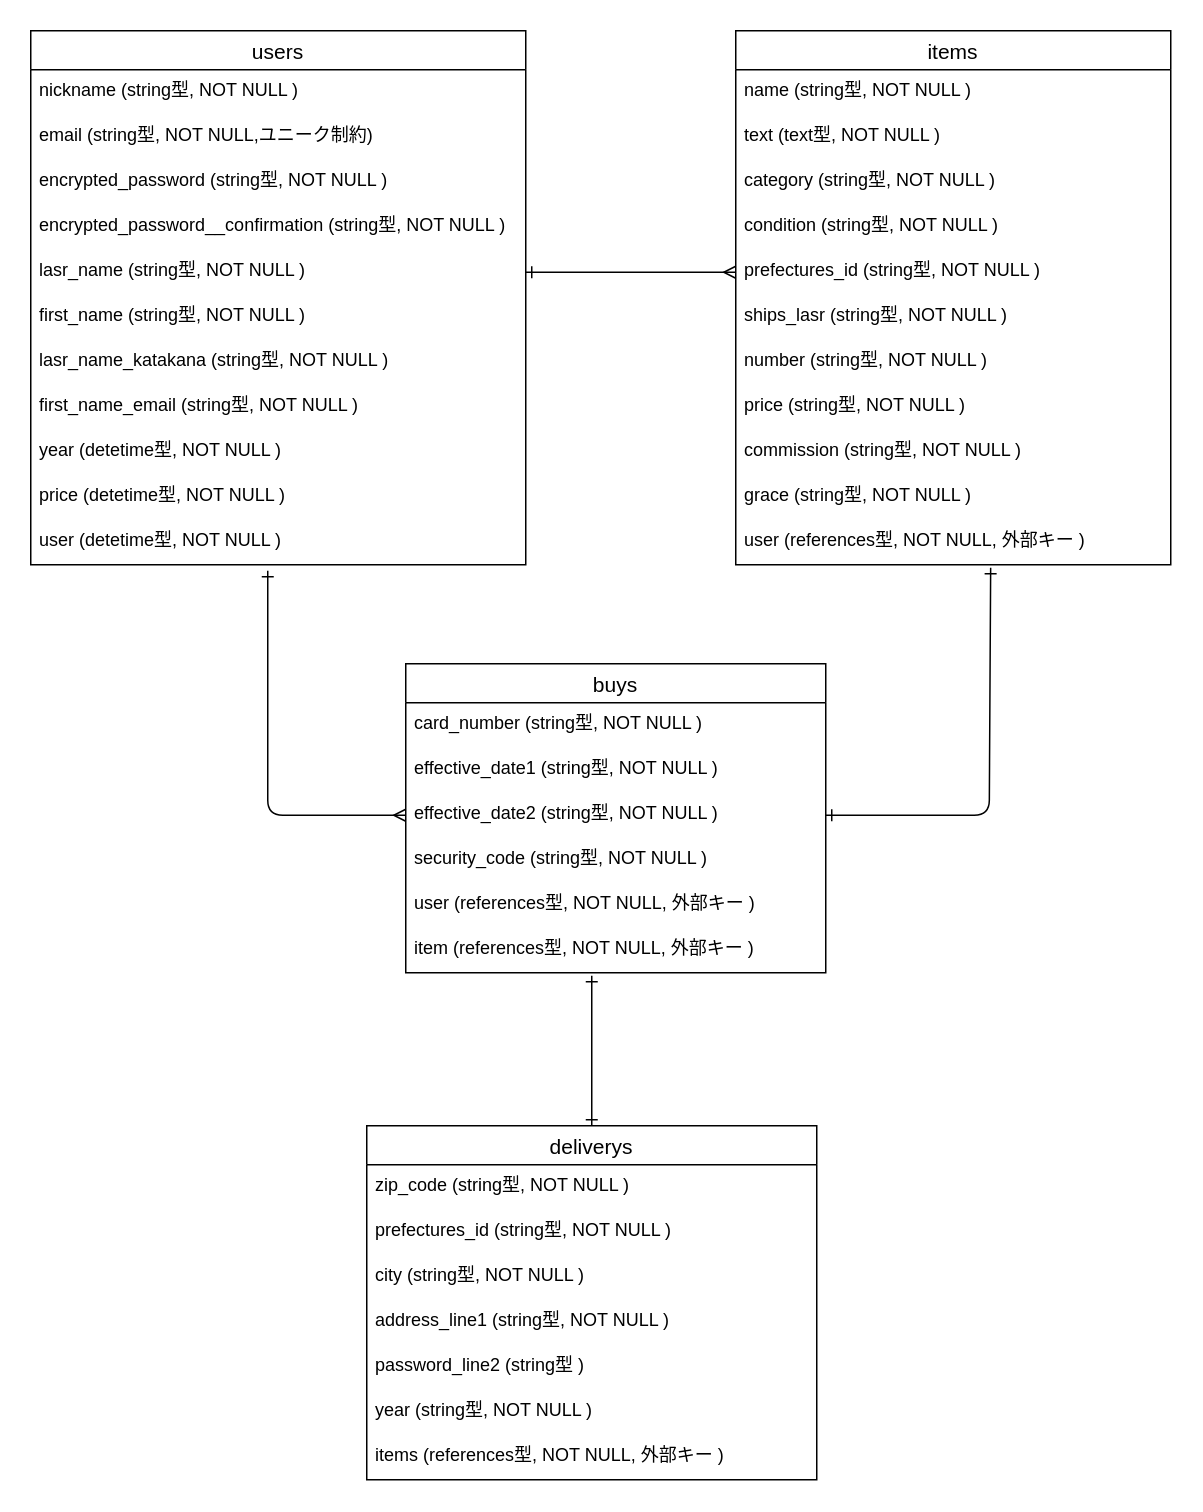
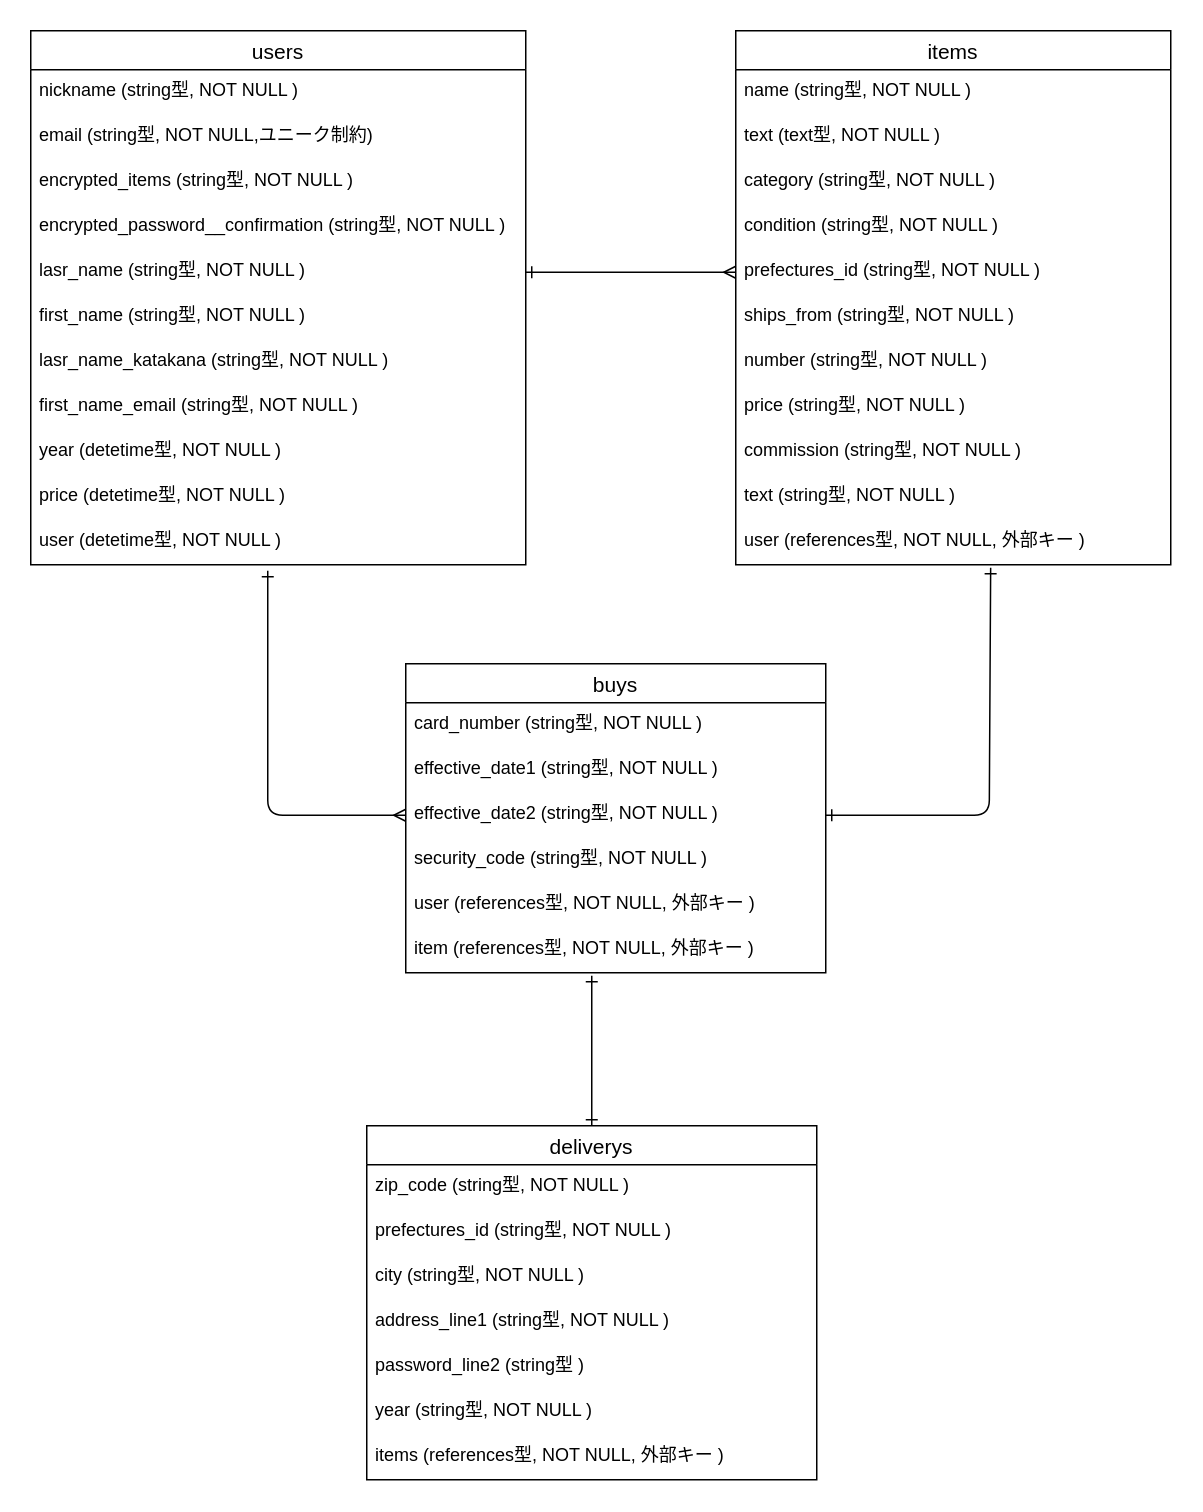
  <mxCell id="0" />
  <mxCell id="1" parent="0" />
  <mxCell id="2" value="users" style="swimlane;fontStyle=0;childLayout=stackLayout;horizontal=1;startSize=26;horizontalStack=0;resizeParent=1;resizeParentMax=0;resizeLast=0;collapsible=1;marginBottom=0;align=center;fontSize=14;spacing=2;" parent="1" vertex="1"><mxGeometry x="20" y="20" width="330" height="356" as="geometry" /></mxCell>
  <mxCell id="3" value="nickname (string型, NOT NULL )" style="text;strokeColor=none;fillColor=none;spacingLeft=4;spacingRight=4;overflow=hidden;rotatable=0;points=[[0,0.5],[1,0.5]];portConstraint=eastwest;fontSize=12;" parent="2" vertex="1"><mxGeometry y="26" width="330" height="30" as="geometry" /></mxCell>
  <mxCell id="4" value="email (string型, NOT NULL,ユニーク制約)" style="text;strokeColor=none;fillColor=none;spacingLeft=4;spacingRight=4;overflow=hidden;rotatable=0;points=[[0,0.5],[1,0.5]];portConstraint=eastwest;fontSize=12;" parent="2" vertex="1"><mxGeometry y="56" width="330" height="30" as="geometry" /></mxCell>
- <mxCell id="5" value="encrypted_password (string型, NOT NULL )" style="text;strokeColor=none;fillColor=none;spacingLeft=4;spacingRight=4;overflow=hidden;rotatable=0;points=[[0,0.5],[1,0.5]];portConstraint=eastwest;fontSize=12;" parent="2" vertex="1"><mxGeometry y="86" width="330" height="30" as="geometry" /></mxCell>
+ <mxCell id="5" value="encrypted_items (string型, NOT NULL )" style="text;strokeColor=none;fillColor=none;spacingLeft=4;spacingRight=4;overflow=hidden;rotatable=0;points=[[0,0.5],[1,0.5]];portConstraint=eastwest;fontSize=12;" parent="2" vertex="1"><mxGeometry y="86" width="330" height="30" as="geometry" /></mxCell>
  <mxCell id="6" value="encrypted_password__confirmation (string型, NOT NULL )" style="text;strokeColor=none;fillColor=none;spacingLeft=4;spacingRight=4;overflow=hidden;rotatable=0;points=[[0,0.5],[1,0.5]];portConstraint=eastwest;fontSize=12;" vertex="1" parent="2"><mxGeometry y="116" width="330" height="30" as="geometry" /></mxCell>
  <mxCell id="7" value="lasr_name (string型, NOT NULL )" style="text;strokeColor=none;fillColor=none;spacingLeft=4;spacingRight=4;overflow=hidden;rotatable=0;points=[[0,0.5],[1,0.5]];portConstraint=eastwest;fontSize=12;" parent="2" vertex="1"><mxGeometry y="146" width="330" height="30" as="geometry" /></mxCell>
  <mxCell id="8" value="first_name (string型, NOT NULL )" style="text;strokeColor=none;fillColor=none;spacingLeft=4;spacingRight=4;overflow=hidden;rotatable=0;points=[[0,0.5],[1,0.5]];portConstraint=eastwest;fontSize=12;" vertex="1" parent="2"><mxGeometry y="176" width="330" height="30" as="geometry" /></mxCell>
  <mxCell id="9" value="lasr_name_katakana (string型, NOT NULL )" style="text;strokeColor=none;fillColor=none;spacingLeft=4;spacingRight=4;overflow=hidden;rotatable=0;points=[[0,0.5],[1,0.5]];portConstraint=eastwest;fontSize=12;" vertex="1" parent="2"><mxGeometry y="206" width="330" height="30" as="geometry" /></mxCell>
  <mxCell id="10" value="first_name_email (string型, NOT NULL )" style="text;strokeColor=none;fillColor=none;spacingLeft=4;spacingRight=4;overflow=hidden;rotatable=0;points=[[0,0.5],[1,0.5]];portConstraint=eastwest;fontSize=12;" parent="2" vertex="1"><mxGeometry y="236" width="330" height="30" as="geometry" /></mxCell>
  <mxCell id="11" value="year (detetime型, NOT NULL )" style="text;strokeColor=none;fillColor=none;spacingLeft=4;spacingRight=4;overflow=hidden;rotatable=0;points=[[0,0.5],[1,0.5]];portConstraint=eastwest;fontSize=12;" parent="2" vertex="1"><mxGeometry y="266" width="330" height="30" as="geometry" /></mxCell>
  <mxCell id="12" value="price (detetime型, NOT NULL )" style="text;strokeColor=none;fillColor=none;spacingLeft=4;spacingRight=4;overflow=hidden;rotatable=0;points=[[0,0.5],[1,0.5]];portConstraint=eastwest;fontSize=12;" vertex="1" parent="2"><mxGeometry y="296" width="330" height="30" as="geometry" /></mxCell>
  <mxCell id="13" value="user (detetime型, NOT NULL )" style="text;strokeColor=none;fillColor=none;spacingLeft=4;spacingRight=4;overflow=hidden;rotatable=0;points=[[0,0.5],[1,0.5]];portConstraint=eastwest;fontSize=12;" vertex="1" parent="2"><mxGeometry y="326" width="330" height="30" as="geometry" /></mxCell>
  <mxCell id="14" value="items" style="swimlane;fontStyle=0;childLayout=stackLayout;horizontal=1;startSize=26;horizontalStack=0;resizeParent=1;resizeParentMax=0;resizeLast=0;collapsible=1;marginBottom=0;align=center;fontSize=14;" parent="1" vertex="1"><mxGeometry x="490" y="20" width="290" height="356" as="geometry" /></mxCell>
  <mxCell id="15" value="name (string型, NOT NULL )" style="text;strokeColor=none;fillColor=none;spacingLeft=4;spacingRight=4;overflow=hidden;rotatable=0;points=[[0,0.5],[1,0.5]];portConstraint=eastwest;fontSize=12;" parent="14" vertex="1"><mxGeometry y="26" width="290" height="30" as="geometry" /></mxCell>
  <mxCell id="16" value="text (text型, NOT NULL )" style="text;strokeColor=none;fillColor=none;spacingLeft=4;spacingRight=4;overflow=hidden;rotatable=0;points=[[0,0.5],[1,0.5]];portConstraint=eastwest;fontSize=12;" parent="14" vertex="1"><mxGeometry y="56" width="290" height="30" as="geometry" /></mxCell>
  <mxCell id="17" value="category (string型, NOT NULL )" style="text;strokeColor=none;fillColor=none;spacingLeft=4;spacingRight=4;overflow=hidden;rotatable=0;points=[[0,0.5],[1,0.5]];portConstraint=eastwest;fontSize=12;" parent="14" vertex="1"><mxGeometry y="86" width="290" height="30" as="geometry" /></mxCell>
  <mxCell id="18" value="condition (string型, NOT NULL )" style="text;strokeColor=none;fillColor=none;spacingLeft=4;spacingRight=4;overflow=hidden;rotatable=0;points=[[0,0.5],[1,0.5]];portConstraint=eastwest;fontSize=12;" parent="14" vertex="1"><mxGeometry y="116" width="290" height="30" as="geometry" /></mxCell>
  <mxCell id="19" value="prefectures_id (string型, NOT NULL )" style="text;strokeColor=none;fillColor=none;spacingLeft=4;spacingRight=4;overflow=hidden;rotatable=0;points=[[0,0.5],[1,0.5]];portConstraint=eastwest;fontSize=12;" parent="14" vertex="1"><mxGeometry y="146" width="290" height="30" as="geometry" /></mxCell>
- <mxCell id="20" value="ships_lasr (string型, NOT NULL )" style="text;strokeColor=none;fillColor=none;spacingLeft=4;spacingRight=4;overflow=hidden;rotatable=0;points=[[0,0.5],[1,0.5]];portConstraint=eastwest;fontSize=12;" parent="14" vertex="1"><mxGeometry y="176" width="290" height="30" as="geometry" /></mxCell>
+ <mxCell id="20" value="ships_from (string型, NOT NULL )" style="text;strokeColor=none;fillColor=none;spacingLeft=4;spacingRight=4;overflow=hidden;rotatable=0;points=[[0,0.5],[1,0.5]];portConstraint=eastwest;fontSize=12;" parent="14" vertex="1"><mxGeometry y="176" width="290" height="30" as="geometry" /></mxCell>
  <mxCell id="21" value="number (string型, NOT NULL )" style="text;strokeColor=none;fillColor=none;spacingLeft=4;spacingRight=4;overflow=hidden;rotatable=0;points=[[0,0.5],[1,0.5]];portConstraint=eastwest;fontSize=12;" parent="14" vertex="1"><mxGeometry y="206" width="290" height="30" as="geometry" /></mxCell>
  <mxCell id="22" value="price (string型, NOT NULL )" style="text;strokeColor=none;fillColor=none;spacingLeft=4;spacingRight=4;overflow=hidden;rotatable=0;points=[[0,0.5],[1,0.5]];portConstraint=eastwest;fontSize=12;" parent="14" vertex="1"><mxGeometry y="236" width="290" height="30" as="geometry" /></mxCell>
  <mxCell id="23" value="commission (string型, NOT NULL )" style="text;strokeColor=none;fillColor=none;spacingLeft=4;spacingRight=4;overflow=hidden;rotatable=0;points=[[0,0.5],[1,0.5]];portConstraint=eastwest;fontSize=12;" parent="14" vertex="1"><mxGeometry y="266" width="290" height="30" as="geometry" /></mxCell>
- <mxCell id="24" value="grace (string型, NOT NULL )" style="text;strokeColor=none;fillColor=none;spacingLeft=4;spacingRight=4;overflow=hidden;rotatable=0;points=[[0,0.5],[1,0.5]];portConstraint=eastwest;fontSize=12;" parent="14" vertex="1"><mxGeometry y="296" width="290" height="30" as="geometry" /></mxCell>
+ <mxCell id="24" value="text (string型, NOT NULL )" style="text;strokeColor=none;fillColor=none;spacingLeft=4;spacingRight=4;overflow=hidden;rotatable=0;points=[[0,0.5],[1,0.5]];portConstraint=eastwest;fontSize=12;" parent="14" vertex="1"><mxGeometry y="296" width="290" height="30" as="geometry" /></mxCell>
  <mxCell id="25" value="user (references型, NOT NULL, 外部キー )" style="text;strokeColor=none;fillColor=none;spacingLeft=4;spacingRight=4;overflow=hidden;rotatable=0;points=[[0,0.5],[1,0.5]];portConstraint=eastwest;fontSize=12;" parent="14" vertex="1"><mxGeometry y="326" width="290" height="30" as="geometry" /></mxCell>
  <mxCell id="26" value="buys" style="swimlane;fontStyle=0;childLayout=stackLayout;horizontal=1;startSize=26;horizontalStack=0;resizeParent=1;resizeParentMax=0;resizeLast=0;collapsible=1;marginBottom=0;align=center;fontSize=14;" parent="1" vertex="1"><mxGeometry x="270" y="442" width="280" height="206" as="geometry" /></mxCell>
  <mxCell id="27" value="card_number (string型, NOT NULL )" style="text;strokeColor=none;fillColor=none;spacingLeft=4;spacingRight=4;overflow=hidden;rotatable=0;points=[[0,0.5],[1,0.5]];portConstraint=eastwest;fontSize=12;" parent="26" vertex="1"><mxGeometry y="26" width="280" height="30" as="geometry" /></mxCell>
  <mxCell id="28" value="effective_date1 (string型, NOT NULL )" style="text;strokeColor=none;fillColor=none;spacingLeft=4;spacingRight=4;overflow=hidden;rotatable=0;points=[[0,0.5],[1,0.5]];portConstraint=eastwest;fontSize=12;" parent="26" vertex="1"><mxGeometry y="56" width="280" height="30" as="geometry" /></mxCell>
  <mxCell id="29" value="effective_date2 (string型, NOT NULL )" style="text;strokeColor=none;fillColor=none;spacingLeft=4;spacingRight=4;overflow=hidden;rotatable=0;points=[[0,0.5],[1,0.5]];portConstraint=eastwest;fontSize=12;" parent="26" vertex="1"><mxGeometry y="86" width="280" height="30" as="geometry" /></mxCell>
  <mxCell id="30" value="security_code (string型, NOT NULL )" style="text;strokeColor=none;fillColor=none;spacingLeft=4;spacingRight=4;overflow=hidden;rotatable=0;points=[[0,0.5],[1,0.5]];portConstraint=eastwest;fontSize=12;" parent="26" vertex="1"><mxGeometry y="116" width="280" height="30" as="geometry" /></mxCell>
  <mxCell id="31" value="user (references型, NOT NULL, 外部キー )" style="text;strokeColor=none;fillColor=none;spacingLeft=4;spacingRight=4;overflow=hidden;rotatable=0;points=[[0,0.5],[1,0.5]];portConstraint=eastwest;fontSize=12;" parent="26" vertex="1"><mxGeometry y="146" width="280" height="30" as="geometry" /></mxCell>
  <mxCell id="32" value="item (references型, NOT NULL, 外部キー )" style="text;strokeColor=none;fillColor=none;spacingLeft=4;spacingRight=4;overflow=hidden;rotatable=0;points=[[0,0.5],[1,0.5]];portConstraint=eastwest;fontSize=12;" parent="26" vertex="1"><mxGeometry y="176" width="280" height="30" as="geometry" /></mxCell>
  <mxCell id="33" value="deliverys" style="swimlane;fontStyle=0;childLayout=stackLayout;horizontal=1;startSize=26;horizontalStack=0;resizeParent=1;resizeParentMax=0;resizeLast=0;collapsible=1;marginBottom=0;align=center;fontSize=14;" parent="1" vertex="1"><mxGeometry x="244" y="750" width="300" height="236" as="geometry" /></mxCell>
  <mxCell id="34" value="zip_code (string型, NOT NULL )" style="text;strokeColor=none;fillColor=none;spacingLeft=4;spacingRight=4;overflow=hidden;rotatable=0;points=[[0,0.5],[1,0.5]];portConstraint=eastwest;fontSize=12;" parent="33" vertex="1"><mxGeometry y="26" width="300" height="30" as="geometry" /></mxCell>
  <mxCell id="35" value="prefectures_id (string型, NOT NULL )" style="text;strokeColor=none;fillColor=none;spacingLeft=4;spacingRight=4;overflow=hidden;rotatable=0;points=[[0,0.5],[1,0.5]];portConstraint=eastwest;fontSize=12;" parent="33" vertex="1"><mxGeometry y="56" width="300" height="30" as="geometry" /></mxCell>
  <mxCell id="36" value="city (string型, NOT NULL )" style="text;strokeColor=none;fillColor=none;spacingLeft=4;spacingRight=4;overflow=hidden;rotatable=0;points=[[0,0.5],[1,0.5]];portConstraint=eastwest;fontSize=12;" parent="33" vertex="1"><mxGeometry y="86" width="300" height="30" as="geometry" /></mxCell>
  <mxCell id="37" value="address_line1 (string型, NOT NULL )" style="text;strokeColor=none;fillColor=none;spacingLeft=4;spacingRight=4;overflow=hidden;rotatable=0;points=[[0,0.5],[1,0.5]];portConstraint=eastwest;fontSize=12;" parent="33" vertex="1"><mxGeometry y="116" width="300" height="30" as="geometry" /></mxCell>
  <mxCell id="38" value="password_line2 (string型 )" style="text;strokeColor=none;fillColor=none;spacingLeft=4;spacingRight=4;overflow=hidden;rotatable=0;points=[[0,0.5],[1,0.5]];portConstraint=eastwest;fontSize=12;" parent="33" vertex="1"><mxGeometry y="146" width="300" height="30" as="geometry" /></mxCell>
  <mxCell id="39" value="year (string型, NOT NULL )" style="text;strokeColor=none;fillColor=none;spacingLeft=4;spacingRight=4;overflow=hidden;rotatable=0;points=[[0,0.5],[1,0.5]];portConstraint=eastwest;fontSize=12;" parent="33" vertex="1"><mxGeometry y="176" width="300" height="30" as="geometry" /></mxCell>
  <mxCell id="40" value="items (references型, NOT NULL, 外部キー )" style="text;strokeColor=none;fillColor=none;spacingLeft=4;spacingRight=4;overflow=hidden;rotatable=0;points=[[0,0.5],[1,0.5]];portConstraint=eastwest;fontSize=12;" parent="33" vertex="1"><mxGeometry y="206" width="300" height="30" as="geometry" /></mxCell>
  <mxCell id="41" style="edgeStyle=none;jumpSize=12;html=1;entryX=0;entryY=0.5;entryDx=0;entryDy=0;endArrow=ERmany;endFill=0;endSize=6;exitX=1;exitY=0.5;exitDx=0;exitDy=0;startArrow=ERone;startFill=0;" parent="1" source="7" target="19" edge="1"><mxGeometry relative="1" as="geometry"><mxPoint x="360" y="191" as="sourcePoint" /></mxGeometry></mxCell>
  <mxCell id="42" style="edgeStyle=none;jumpSize=12;html=1;exitX=1;exitY=0.5;exitDx=0;exitDy=0;endArrow=ERone;endFill=0;endSize=6;startArrow=ERone;startFill=0;entryX=0.586;entryY=1.067;entryDx=0;entryDy=0;entryPerimeter=0;" parent="1" source="29" target="25" edge="1"><mxGeometry relative="1" as="geometry"><mxPoint x="659" y="380" as="targetPoint" /><Array as="points"><mxPoint x="659" y="543" /></Array></mxGeometry></mxCell>
  <mxCell id="43" style="edgeStyle=none;jumpSize=12;html=1;entryX=0.5;entryY=0;entryDx=0;entryDy=0;startArrow=ERone;startFill=0;endArrow=ERone;endFill=0;endSize=6;" parent="1" target="33" edge="1"><mxGeometry relative="1" as="geometry"><mxPoint x="394" y="650" as="sourcePoint" /></mxGeometry></mxCell>
  <mxCell id="44" style="edgeStyle=none;jumpSize=12;html=1;entryX=0;entryY=0.5;entryDx=0;entryDy=0;startArrow=ERone;startFill=0;endArrow=ERmany;endFill=0;endSize=6;" parent="1" target="29" edge="1"><mxGeometry relative="1" as="geometry"><Array as="points"><mxPoint x="178" y="543" /></Array><mxPoint x="178" y="380" as="sourcePoint" /></mxGeometry></mxCell>
